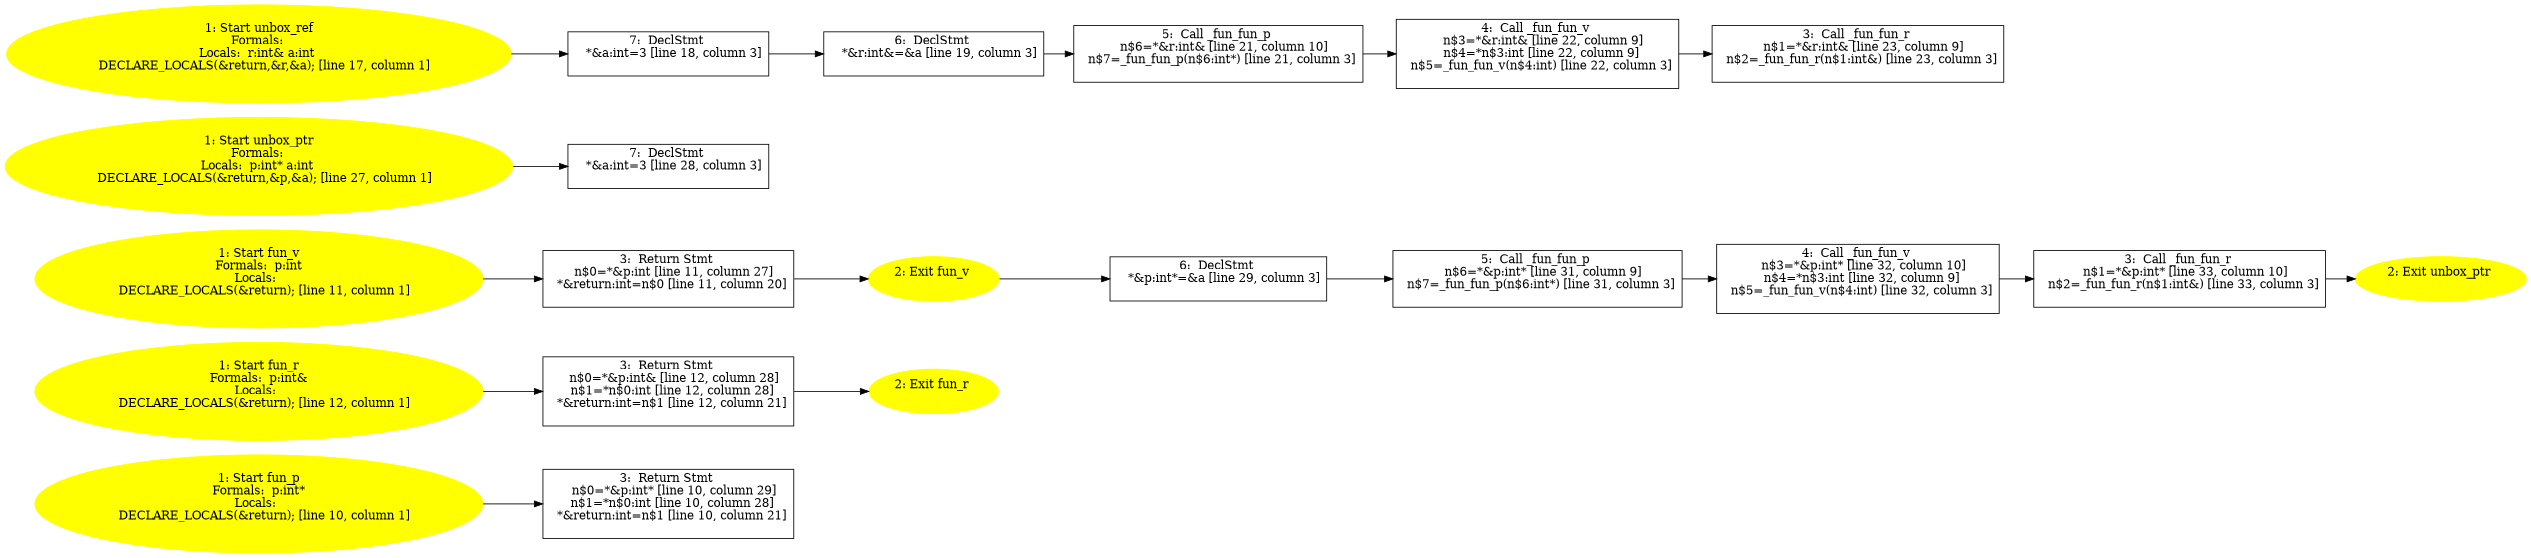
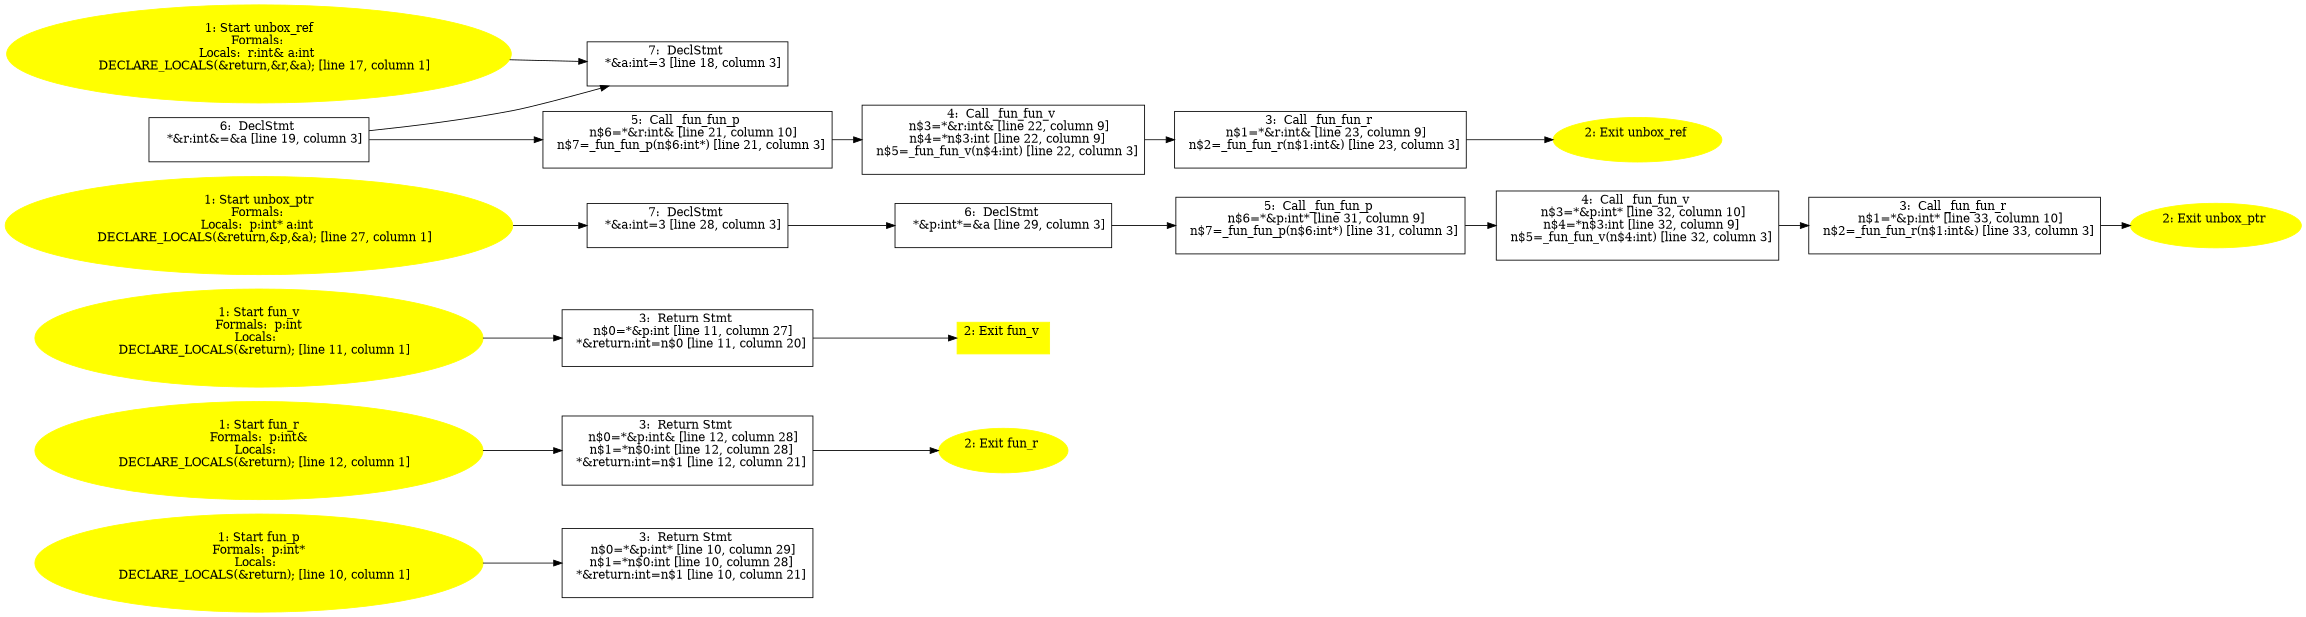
  digraph {
    rankdir=LR
    node [shape=box]
    n1 [color=yellow label="1: Start fun_p\nFormals:  p:int*\nLocals:  \n   DECLARE_LOCALS(&return); [line 10, column 1]\n " style=filled shape=""]
    n2 [label="3:  Return Stmt \n   n$0=*&p:int* [line 10, column 29]\n  n$1=*n$0:int [line 10, column 28]\n  *&return:int=n$1 [line 10, column 21]\n "]
    n3 [color=yellow label="1: Start fun_r\nFormals:  p:int&\nLocals:  \n   DECLARE_LOCALS(&return); [line 12, column 1]\n " style=filled shape=""]
    n4 [label="3:  Return Stmt \n   n$0=*&p:int& [line 12, column 28]\n  n$1=*n$0:int [line 12, column 28]\n  *&return:int=n$1 [line 12, column 21]\n "]
    n5 [color=yellow label="2: Exit fun_r \n  " style=filled shape=""]
    n6 [color=yellow label="1: Start fun_v\nFormals:  p:int\nLocals:  \n   DECLARE_LOCALS(&return); [line 11, column 1]\n " style=filled shape=""]
    n7 [label="3:  Return Stmt \n   n$0=*&p:int [line 11, column 27]\n  *&return:int=n$0 [line 11, column 20]\n "]
-   n8 [color=yellow label="2: Exit fun_v \n  " style=filled shape=""]
+   n8 [color=yellow label="2: Exit fun_v \n  " style=filled]
    n9 [color=yellow label="1: Start unbox_ptr\nFormals: \nLocals:  p:int* a:int \n   DECLARE_LOCALS(&return,&p,&a); [line 27, column 1]\n " style=filled shape=""]
    n10 [label="7:  DeclStmt \n   *&a:int=3 [line 28, column 3]\n "]
    n11 [label="6:  DeclStmt \n   *&p:int*=&a [line 29, column 3]\n "]
    n12 [label="5:  Call _fun_fun_p \n   n$6=*&p:int* [line 31, column 9]\n  n$7=_fun_fun_p(n$6:int*) [line 31, column 3]\n "]
    n13 [color=yellow label="2: Exit unbox_ptr \n  " style=filled shape=""]
    n14 [label="3:  Call _fun_fun_r \n   n$1=*&p:int* [line 33, column 10]\n  n$2=_fun_fun_r(n$1:int&) [line 33, column 3]\n "]
    n15 [label="4:  Call _fun_fun_v \n   n$3=*&p:int* [line 32, column 10]\n  n$4=*n$3:int [line 32, column 9]\n  n$5=_fun_fun_v(n$4:int) [line 32, column 3]\n "]
    n16 [color=yellow label="1: Start unbox_ref\nFormals: \nLocals:  r:int& a:int \n   DECLARE_LOCALS(&return,&r,&a); [line 17, column 1]\n " style=filled shape=""]
    n17 [label="7:  DeclStmt \n   *&a:int=3 [line 18, column 3]\n "]
    n18 [label="6:  DeclStmt \n   *&r:int&=&a [line 19, column 3]\n "]
    n19 [label="5:  Call _fun_fun_p \n   n$6=*&r:int& [line 21, column 10]\n  n$7=_fun_fun_p(n$6:int*) [line 21, column 3]\n "]
+   n20 [color=yellow label="2: Exit unbox_ref \n  " style=filled shape=""]
    n21 [label="3:  Call _fun_fun_r \n   n$1=*&r:int& [line 23, column 9]\n  n$2=_fun_fun_r(n$1:int&) [line 23, column 3]\n "]
    n22 [label="4:  Call _fun_fun_v \n   n$3=*&r:int& [line 22, column 9]\n  n$4=*n$3:int [line 22, column 9]\n  n$5=_fun_fun_v(n$4:int) [line 22, column 3]\n "]
    n1 -> n2
    n3 -> n4
    n4 -> n5
    n6 -> n7
    n7 -> n8
    n9 -> n10
-   n8 -> n11
+   n10 -> n11
    n11 -> n12
    n12 -> n15
    n14 -> n13
    n15 -> n14
    n16 -> n17
-   n17 -> n18
+   n18 -> n17
    n18 -> n19
    n19 -> n22
+   n21 -> n20
    n22 -> n21
  }
